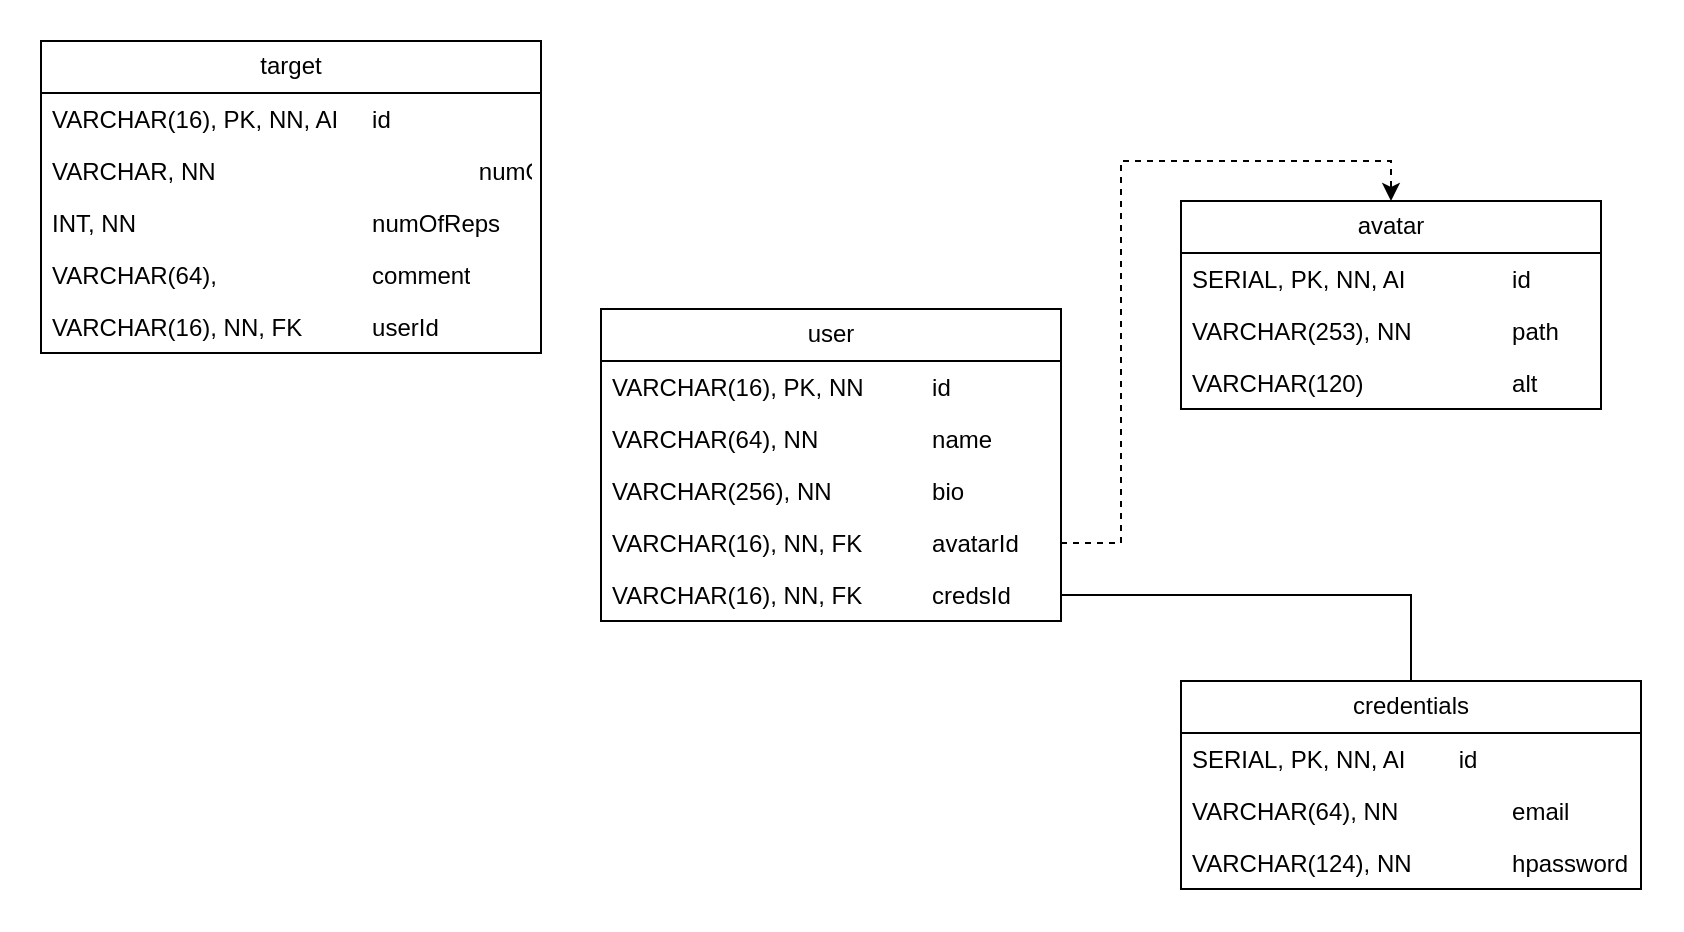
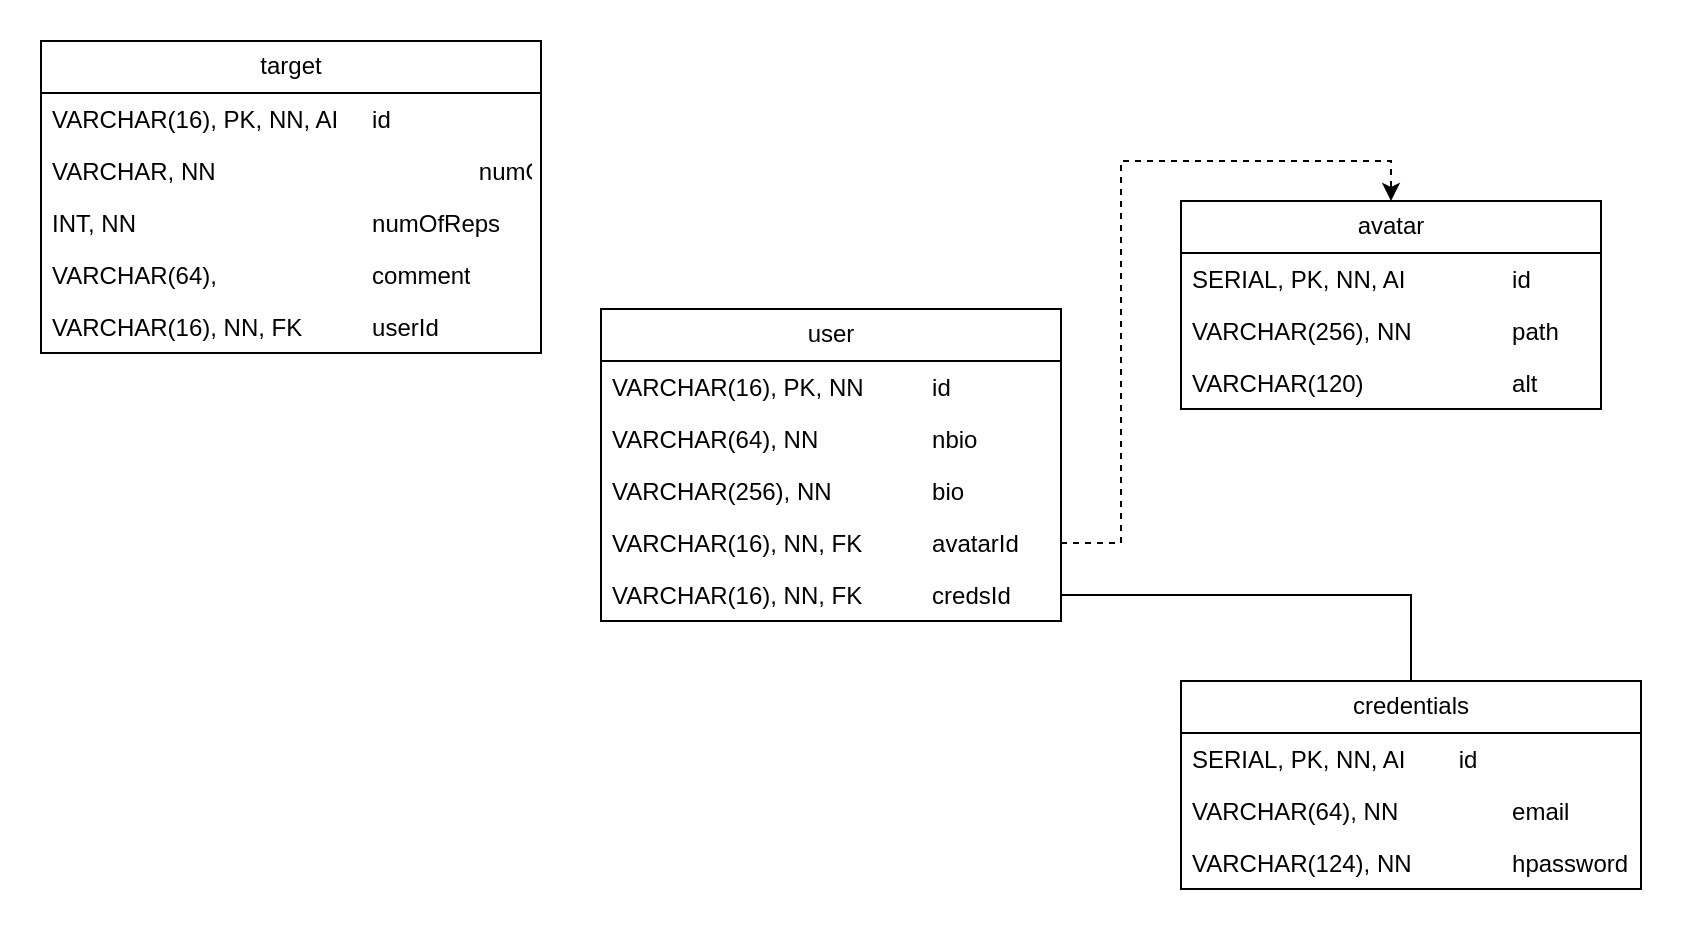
  <mxCell id="0" />
  <mxCell id="1" parent="0" />
  <mxCell id="2" value="avatar" style="swimlane;fontStyle=0;childLayout=stackLayout;horizontal=1;startSize=26;fillColor=none;horizontalStack=0;resizeParent=1;resizeParentMax=0;resizeLast=0;collapsible=1;marginBottom=0;html=1;" parent="1" vertex="1"><mxGeometry x="590" y="100" width="210" height="104" as="geometry" /></mxCell>
  <mxCell id="3" value="SERIAL, PK, NN, AI&lt;span style=&quot;white-space: pre;&quot;&gt;&#09;&lt;span style=&quot;white-space: pre;&quot;&gt;&#09;&lt;/span&gt;&lt;/span&gt;id" style="text;strokeColor=none;fillColor=none;align=left;verticalAlign=top;spacingLeft=4;spacingRight=4;overflow=hidden;rotatable=0;points=[[0,0.5],[1,0.5]];portConstraint=eastwest;html=1;" parent="2" vertex="1"><mxGeometry y="26" width="210" height="26" as="geometry" /></mxCell>
- <mxCell id="4" value="VARCHAR(253), NN&lt;span style=&quot;white-space: pre;&quot;&gt;&#09;&lt;/span&gt;&lt;span style=&quot;white-space: pre;&quot;&gt;&#09;&lt;/span&gt;path&lt;br&gt;" style="text;strokeColor=none;fillColor=none;align=left;verticalAlign=top;spacingLeft=4;spacingRight=4;overflow=hidden;rotatable=0;points=[[0,0.5],[1,0.5]];portConstraint=eastwest;html=1;" parent="2" vertex="1"><mxGeometry y="52" width="210" height="26" as="geometry" /></mxCell>
+ <mxCell id="4" value="VARCHAR(256), NN&lt;span style=&quot;white-space: pre;&quot;&gt;&#09;&lt;/span&gt;&lt;span style=&quot;white-space: pre;&quot;&gt;&#09;&lt;/span&gt;path&lt;br&gt;" style="text;strokeColor=none;fillColor=none;align=left;verticalAlign=top;spacingLeft=4;spacingRight=4;overflow=hidden;rotatable=0;points=[[0,0.5],[1,0.5]];portConstraint=eastwest;html=1;" parent="2" vertex="1"><mxGeometry y="52" width="210" height="26" as="geometry" /></mxCell>
  <mxCell id="5" value="VARCHAR(120)&lt;span style=&quot;white-space: pre;&quot;&gt;&#09;&lt;/span&gt;&lt;span style=&quot;white-space: pre;&quot;&gt;&#09;&lt;/span&gt;&lt;span style=&quot;white-space: pre;&quot;&gt;&#09;&lt;/span&gt;alt" style="text;strokeColor=none;fillColor=none;align=left;verticalAlign=top;spacingLeft=4;spacingRight=4;overflow=hidden;rotatable=0;points=[[0,0.5],[1,0.5]];portConstraint=eastwest;html=1;" parent="2" vertex="1"><mxGeometry y="78" width="210" height="26" as="geometry" /></mxCell>
  <mxCell id="6" value="credentials" style="swimlane;fontStyle=0;childLayout=stackLayout;horizontal=1;startSize=26;fillColor=none;horizontalStack=0;resizeParent=1;resizeParentMax=0;resizeLast=0;collapsible=1;marginBottom=0;html=1;" parent="1" vertex="1"><mxGeometry x="590" y="340" width="230" height="104" as="geometry" /></mxCell>
  <mxCell id="7" value="SERIAL, PK, NN, AI&lt;span style=&quot;white-space: pre;&quot;&gt;&lt;span style=&quot;white-space: pre;&quot;&gt;&#09;&lt;/span&gt;&lt;/span&gt;id" style="text;strokeColor=none;fillColor=none;align=left;verticalAlign=top;spacingLeft=4;spacingRight=4;overflow=hidden;rotatable=0;points=[[0,0.5],[1,0.5]];portConstraint=eastwest;html=1;" parent="6" vertex="1"><mxGeometry y="26" width="230" height="26" as="geometry" /></mxCell>
  <mxCell id="8" value="VARCHAR(64), NN&lt;span style=&quot;white-space: pre;&quot;&gt;&#09;&lt;/span&gt;&lt;span style=&quot;white-space: pre;&quot;&gt;&#09;&lt;span style=&quot;white-space: pre;&quot;&gt;&#09;&lt;/span&gt;e&lt;/span&gt;mail" style="text;strokeColor=none;fillColor=none;align=left;verticalAlign=top;spacingLeft=4;spacingRight=4;overflow=hidden;rotatable=0;points=[[0,0.5],[1,0.5]];portConstraint=eastwest;html=1;" parent="6" vertex="1"><mxGeometry y="52" width="230" height="26" as="geometry" /></mxCell>
  <mxCell id="9" value="VARCHAR(124), NN&lt;span style=&quot;white-space: pre;&quot;&gt;&#09;&lt;/span&gt;&lt;span style=&quot;white-space: pre;&quot;&gt;&#09;&lt;/span&gt;hpassword" style="text;strokeColor=none;fillColor=none;align=left;verticalAlign=top;spacingLeft=4;spacingRight=4;overflow=hidden;rotatable=0;points=[[0,0.5],[1,0.5]];portConstraint=eastwest;html=1;" parent="6" vertex="1"><mxGeometry y="78" width="230" height="26" as="geometry" /></mxCell>
  <mxCell id="10" value="user" style="swimlane;fontStyle=0;childLayout=stackLayout;horizontal=1;startSize=26;fillColor=none;horizontalStack=0;resizeParent=1;resizeParentMax=0;resizeLast=0;collapsible=1;marginBottom=0;html=1;" parent="1" vertex="1"><mxGeometry x="300" y="154" width="230" height="156" as="geometry" /></mxCell>
  <mxCell id="11" value="VARCHAR(16), PK, NN&lt;span style=&quot;white-space: pre;&quot;&gt;&#09;&lt;span style=&quot;white-space: pre;&quot;&gt;&#09;&lt;/span&gt;&lt;/span&gt;id" style="text;strokeColor=none;fillColor=none;align=left;verticalAlign=top;spacingLeft=4;spacingRight=4;overflow=hidden;rotatable=0;points=[[0,0.5],[1,0.5]];portConstraint=eastwest;html=1;" parent="10" vertex="1"><mxGeometry y="26" width="230" height="26" as="geometry" /></mxCell>
- <mxCell id="12" value="VARCHAR(64), NN&lt;span style=&quot;white-space: pre;&quot;&gt;&#09;&lt;/span&gt;&lt;span style=&quot;white-space: pre;&quot;&gt;&#09;&lt;span style=&quot;white-space: pre;&quot;&gt;&#09;&lt;/span&gt;n&lt;/span&gt;ame" style="text;strokeColor=none;fillColor=none;align=left;verticalAlign=top;spacingLeft=4;spacingRight=4;overflow=hidden;rotatable=0;points=[[0,0.5],[1,0.5]];portConstraint=eastwest;html=1;" parent="10" vertex="1"><mxGeometry y="52" width="230" height="26" as="geometry" /></mxCell>
+ <mxCell id="12" value="VARCHAR(64), NN&lt;span style=&quot;white-space: pre;&quot;&gt;&#09;&lt;/span&gt;&lt;span style=&quot;white-space: pre;&quot;&gt;&#09;&lt;span style=&quot;white-space: pre;&quot;&gt;&#09;&lt;/span&gt;n&lt;/span&gt;bio" style="text;strokeColor=none;fillColor=none;align=left;verticalAlign=top;spacingLeft=4;spacingRight=4;overflow=hidden;rotatable=0;points=[[0,0.5],[1,0.5]];portConstraint=eastwest;html=1;" parent="10" vertex="1"><mxGeometry y="52" width="230" height="26" as="geometry" /></mxCell>
  <mxCell id="13" value="VARCHAR(256), NN&lt;span style=&quot;white-space: pre;&quot;&gt;&#09;&lt;/span&gt;&lt;span style=&quot;white-space: pre;&quot;&gt;&#09;&lt;/span&gt;bio" style="text;strokeColor=none;fillColor=none;align=left;verticalAlign=top;spacingLeft=4;spacingRight=4;overflow=hidden;rotatable=0;points=[[0,0.5],[1,0.5]];portConstraint=eastwest;html=1;" parent="10" vertex="1"><mxGeometry y="78" width="230" height="26" as="geometry" /></mxCell>
  <mxCell id="14" value="VARCHAR(16), NN, FK&lt;span style=&quot;white-space: pre;&quot;&gt;&#09;&lt;/span&gt;&lt;span style=&quot;white-space: pre;&quot;&gt;&#09;&lt;/span&gt;avatarId" style="text;strokeColor=none;fillColor=none;align=left;verticalAlign=top;spacingLeft=4;spacingRight=4;overflow=hidden;rotatable=0;points=[[0,0.5],[1,0.5]];portConstraint=eastwest;html=1;" parent="10" vertex="1"><mxGeometry y="104" width="230" height="26" as="geometry" /></mxCell>
  <mxCell id="15" value="VARCHAR(16), NN, FK&lt;span style=&quot;white-space: pre;&quot;&gt;&#09;&lt;/span&gt;&lt;span style=&quot;white-space: pre;&quot;&gt;&#09;&lt;/span&gt;credsId" style="text;strokeColor=none;fillColor=none;align=left;verticalAlign=top;spacingLeft=4;spacingRight=4;overflow=hidden;rotatable=0;points=[[0,0.5],[1,0.5]];portConstraint=eastwest;html=1;" parent="10" vertex="1"><mxGeometry y="130" width="230" height="26" as="geometry" /></mxCell>
  <mxCell id="16" style="edgeStyle=orthogonalEdgeStyle;rounded=0;orthogonalLoop=1;jettySize=auto;html=1;exitX=1;exitY=0.5;exitDx=0;exitDy=0;entryX=0.5;entryY=0;entryDx=0;entryDy=0;dashed=1;" parent="1" source="14" target="2" edge="1"><mxGeometry relative="1" as="geometry" /></mxCell>
  <mxCell id="17" style="edgeStyle=orthogonalEdgeStyle;rounded=0;orthogonalLoop=1;jettySize=auto;html=1;exitX=1;exitY=0.5;exitDx=0;exitDy=0;entryX=0.5;entryY=0;entryDx=0;entryDy=0;endArrow=none;" parent="1" source="15" target="6" edge="1"><mxGeometry relative="1" as="geometry" /></mxCell>
  <mxCell id="18" value="target" style="swimlane;fontStyle=0;childLayout=stackLayout;horizontal=1;startSize=26;fillColor=none;horizontalStack=0;resizeParent=1;resizeParentMax=0;resizeLast=0;collapsible=1;marginBottom=0;html=1;" parent="1" vertex="1"><mxGeometry x="20" y="20" width="250" height="156" as="geometry" /></mxCell>
  <mxCell id="19" value="VARCHAR(16), PK, NN, AI&lt;span style=&quot;white-space: pre;&quot;&gt;&#09;&lt;/span&gt;id" style="text;strokeColor=none;fillColor=none;align=left;verticalAlign=top;spacingLeft=4;spacingRight=4;overflow=hidden;rotatable=0;points=[[0,0.5],[1,0.5]];portConstraint=eastwest;html=1;" parent="18" vertex="1"><mxGeometry y="26" width="250" height="26" as="geometry" /></mxCell>
  <mxCell id="20" value="VARCHAR, NN&lt;span style=&quot;white-space: pre;&quot;&gt;&#09;&lt;/span&gt;&lt;span style=&quot;white-space: pre;&quot;&gt;&#09;&lt;span style=&quot;white-space: pre;&quot;&gt;&#09;&lt;span style=&quot;white-space: pre;&quot;&gt;&#09;&lt;/span&gt;&lt;span style=&quot;white-space: pre;&quot;&gt;&#09;&lt;/span&gt;&lt;/span&gt;n&lt;/span&gt;umOfDays" style="text;strokeColor=none;fillColor=none;align=left;verticalAlign=top;spacingLeft=4;spacingRight=4;overflow=hidden;rotatable=0;points=[[0,0.5],[1,0.5]];portConstraint=eastwest;html=1;" parent="18" vertex="1"><mxGeometry y="52" width="250" height="26" as="geometry" /></mxCell>
  <mxCell id="21" value="INT, NN&lt;span style=&quot;white-space: pre;&quot;&gt;&#09;&lt;/span&gt;&lt;span style=&quot;white-space: pre;&quot;&gt;&#09;&lt;span style=&quot;white-space: pre;&quot;&gt;&#09;&lt;/span&gt;&lt;span style=&quot;white-space: pre;&quot;&gt;&#09;&lt;/span&gt;&lt;span style=&quot;white-space: pre;&quot;&gt;&#09;&lt;/span&gt;&lt;/span&gt;numOfReps" style="text;strokeColor=none;fillColor=none;align=left;verticalAlign=top;spacingLeft=4;spacingRight=4;overflow=hidden;rotatable=0;points=[[0,0.5],[1,0.5]];portConstraint=eastwest;html=1;" parent="18" vertex="1"><mxGeometry y="78" width="250" height="26" as="geometry" /></mxCell>
  <mxCell id="22" value="VARCHAR(64),&lt;span style=&quot;white-space: pre;&quot;&gt;&#09;&lt;/span&gt;&lt;span style=&quot;white-space: pre;&quot;&gt;&#09;&lt;span style=&quot;white-space: pre;&quot;&gt;&#09;&lt;/span&gt;&lt;/span&gt;comment" style="text;strokeColor=none;fillColor=none;align=left;verticalAlign=top;spacingLeft=4;spacingRight=4;overflow=hidden;rotatable=0;points=[[0,0.5],[1,0.5]];portConstraint=eastwest;html=1;" parent="18" vertex="1"><mxGeometry y="104" width="250" height="26" as="geometry" /></mxCell>
  <mxCell id="23" value="VARCHAR(16), NN, FK&lt;span style=&quot;white-space: pre;&quot;&gt;&#09;&lt;/span&gt;&lt;span style=&quot;white-space: pre;&quot;&gt;&#09;&lt;/span&gt;userId" style="text;strokeColor=none;fillColor=none;align=left;verticalAlign=top;spacingLeft=4;spacingRight=4;overflow=hidden;rotatable=0;points=[[0,0.5],[1,0.5]];portConstraint=eastwest;html=1;" parent="18" vertex="1"><mxGeometry y="130" width="250" height="26" as="geometry" /></mxCell>
